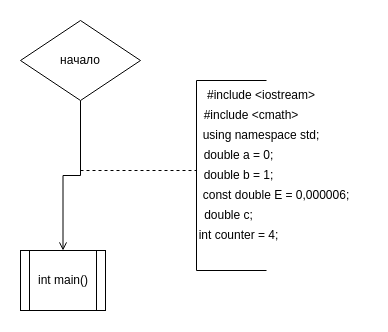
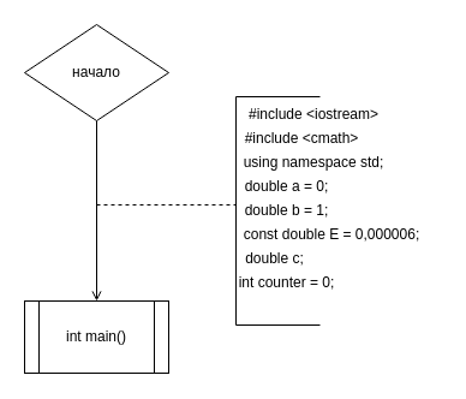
  <mxCell id="0" />
  <mxCell id="1" parent="0" />
  <mxCell id="2" value="" style="edgeStyle=orthogonalEdgeStyle;rounded=0;orthogonalLoop=1;jettySize=auto;html=1;endArrow=open;" edge="1" parent="1" source="3" target="4"><mxGeometry relative="1" as="geometry" /></mxCell>
  <mxCell id="3" value="начало" style="rhombus;whiteSpace=wrap;html=1;" vertex="1" parent="1"><mxGeometry x="20" width="120" height="80" as="geometry" y="20" /></mxCell>
- <mxCell id="4" value="int main()" style="shape=process;whiteSpace=wrap;html=1;backgroundOutline=1;" vertex="1" parent="1"><mxGeometry x="20" y="250" width="85" height="60" as="geometry" /></mxCell>
+ <mxCell id="4" value="int main()" style="shape=process;whiteSpace=wrap;html=1;backgroundOutline=1;" vertex="1" parent="1"><mxGeometry x="20" y="250" width="120" height="60" as="geometry" /></mxCell>
  <mxCell id="5" value="" style="endArrow=none;dashed=1;html=1;rounded=0;" edge="1" parent="1"><mxGeometry width="50" height="50" relative="1" as="geometry"><mxPoint x="80" y="170" as="sourcePoint" /><mxPoint x="196" y="170" as="targetPoint" /></mxGeometry></mxCell>
  <mxCell id="6" value="" style="endArrow=none;html=1;rounded=0;" edge="1" parent="1"><mxGeometry width="50" height="50" relative="1" as="geometry"><mxPoint x="196" y="270" as="sourcePoint" /><mxPoint x="196" y="80" as="targetPoint" /></mxGeometry></mxCell>
  <mxCell id="7" value="" style="endArrow=none;html=1;rounded=0;" edge="1" parent="1"><mxGeometry width="50" height="50" relative="1" as="geometry"><mxPoint x="196" y="80" as="sourcePoint" /><mxPoint x="266" y="80" as="targetPoint" /></mxGeometry></mxCell>
  <mxCell id="8" value="" style="endArrow=none;html=1;rounded=0;" edge="1" parent="1"><mxGeometry width="50" height="50" relative="1" as="geometry"><mxPoint x="196" y="270" as="sourcePoint" /><mxPoint x="266" y="270" as="targetPoint" /></mxGeometry></mxCell>
  <mxCell id="9" value="#include &amp;lt;iostream&amp;gt;" style="text;html=1;align=center;verticalAlign=middle;whiteSpace=wrap;rounded=0;" vertex="1" parent="1"><mxGeometry x="191" y="80" width="140" height="30" as="geometry" /></mxCell>
  <mxCell id="10" value="#include &amp;lt;cmath&amp;gt;" style="text;html=1;align=center;verticalAlign=middle;whiteSpace=wrap;rounded=0;" vertex="1" parent="1"><mxGeometry x="196" y="100" width="110" height="30" as="geometry" /></mxCell>
  <mxCell id="11" value="using namespace std;" style="text;html=1;align=center;verticalAlign=middle;whiteSpace=wrap;rounded=0;" vertex="1" parent="1"><mxGeometry x="196" y="120" width="130" height="30" as="geometry" /></mxCell>
  <mxCell id="12" value="double a = 0;" style="text;html=1;align=center;verticalAlign=middle;whiteSpace=wrap;rounded=0;" vertex="1" parent="1"><mxGeometry x="186" y="140" width="105" height="30" as="geometry" /></mxCell>
  <mxCell id="13" value="double b = 1;" style="text;html=1;align=center;verticalAlign=middle;whiteSpace=wrap;rounded=0;" vertex="1" parent="1"><mxGeometry x="186" y="160" width="105" height="30" as="geometry" /></mxCell>
  <mxCell id="14" value="const double E = 0,000006;" style="text;html=1;align=center;verticalAlign=middle;whiteSpace=wrap;rounded=0;" vertex="1" parent="1"><mxGeometry x="186" y="180" width="180" height="30" as="geometry" /></mxCell>
  <mxCell id="15" value="double c;" style="text;html=1;align=center;verticalAlign=middle;whiteSpace=wrap;rounded=0;" vertex="1" parent="1"><mxGeometry x="176" y="200" width="105" height="30" as="geometry" /></mxCell>
- <mxCell id="16" value="int counter = 4;" style="text;html=1;align=center;verticalAlign=middle;whiteSpace=wrap;rounded=0;" vertex="1" parent="1"><mxGeometry x="186" y="220" width="105" height="30" as="geometry" /></mxCell>
+ <mxCell id="16" value="int counter = 0;" style="text;html=1;align=center;verticalAlign=middle;whiteSpace=wrap;rounded=0;" vertex="1" parent="1"><mxGeometry x="186" y="220" width="105" height="30" as="geometry" /></mxCell>
